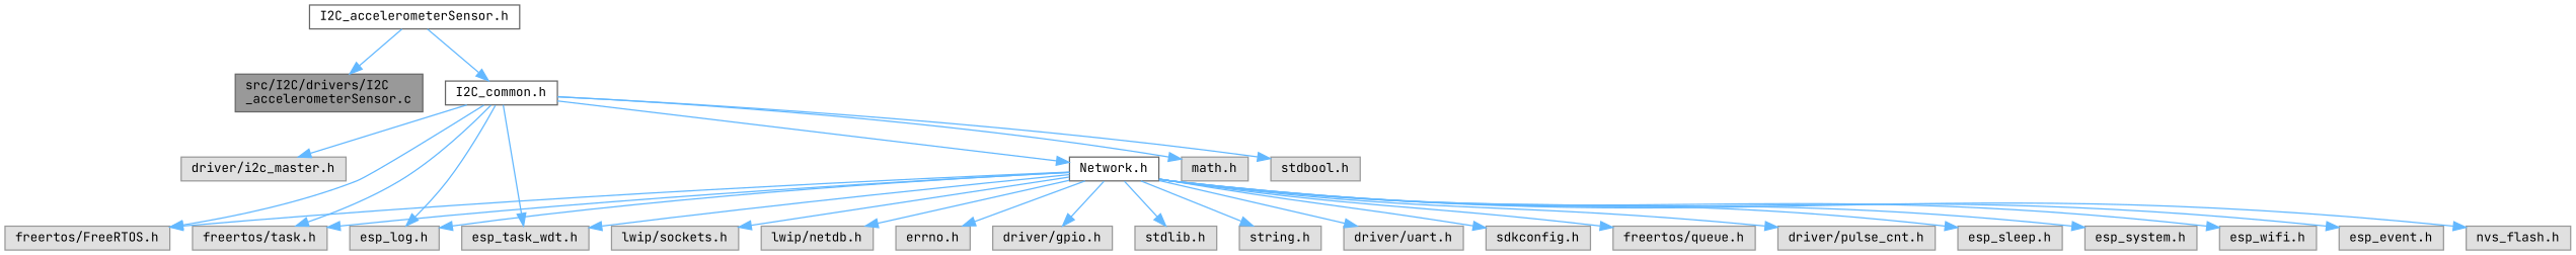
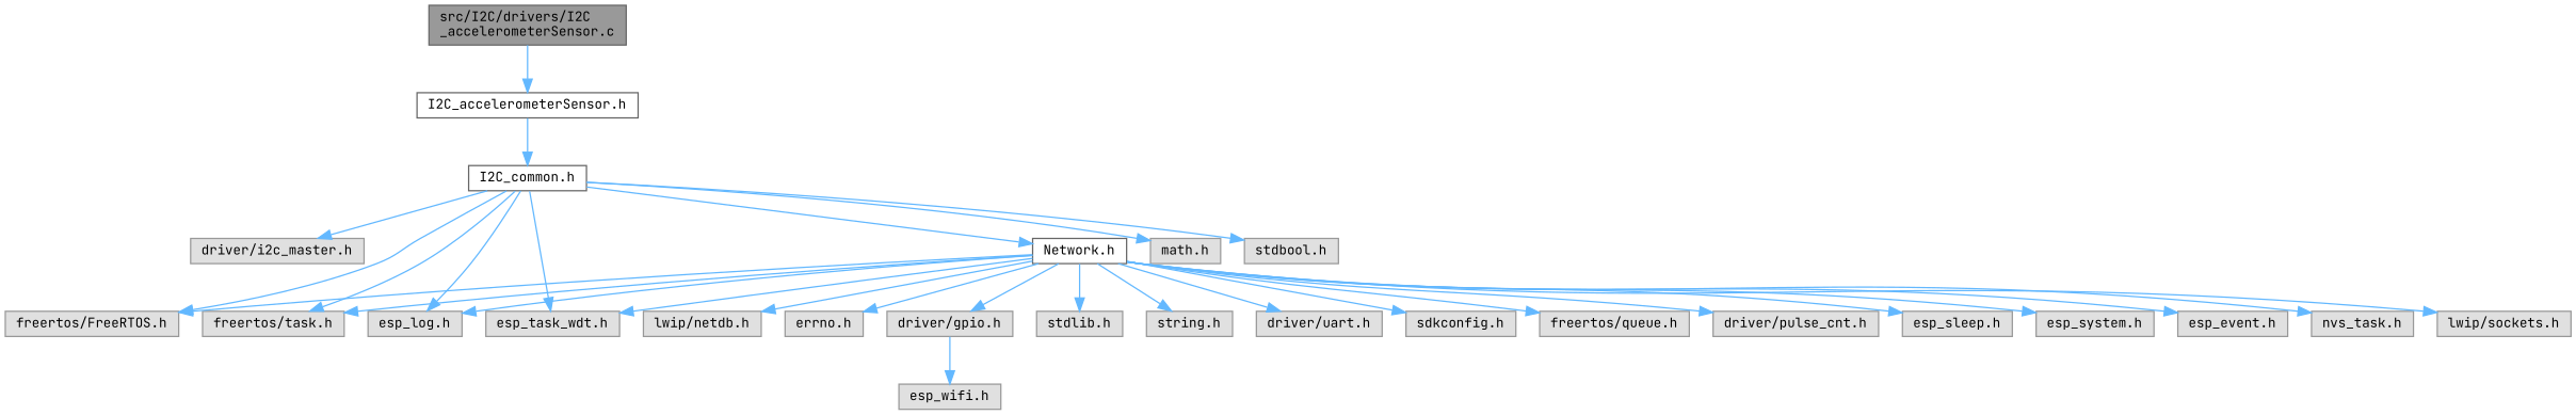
  digraph {
    fontname="JetBrains Mono"
    node [color=grey60 fillcolor="#E0E0E0" fontname="JetBrains Mono" fontsize=10 shape=box style=filled]
    edge [color=steelblue1 fontname="JetBrains Mono" fontsize=10 labelfontname=Helvetica labelfontsize=10 style=solid]
    n1 [color=gray40 fillcolor=grey60 fontcolor=black height=0.2 label="src/I2C/drivers/I2C\l_accelerometerSensor.c" width=0.4]
    n2 [color=grey40 fillcolor=white height=0.2 label="I2C_accelerometerSensor.h" width=0.4]
    n3 [color=grey40 fillcolor=white height=0.2 label="I2C_common.h" width=0.4]
    n4 [height=0.2 label="driver/i2c_master.h" width=0.4]
    n5 [height=0.2 label="freertos/FreeRTOS.h" width=0.4]
    n6 [height=0.2 label="freertos/task.h" width=0.4]
    n7 [height=0.2 label="esp_log.h" width=0.4]
    n8 [height=0.2 label="esp_task_wdt.h" width=0.4]
    n9 [height=0.2 label="math.h" width=0.4]
    n10 [color=grey40 fillcolor=white height=0.2 label="Network.h" width=0.4]
    n11 [height=0.2 label="stdbool.h" width=0.4]
    n12 [height=0.2 label="driver/gpio.h" width=0.4]
    n13 [height=0.2 label="stdlib.h" width=0.4]
    n14 [height=0.2 label="string.h" width=0.4]
    n15 [height=0.2 label="driver/uart.h" width=0.4]
    n16 [height=0.2 label="sdkconfig.h" width=0.4]
    n17 [height=0.2 label="freertos/queue.h" width=0.4]
    n18 [height=0.2 label="driver/pulse_cnt.h" width=0.4]
    n19 [height=0.2 label="esp_sleep.h" width=0.4]
    n20 [height=0.2 label="esp_system.h" width=0.4]
    n21 [height=0.2 label="esp_wifi.h" width=0.4]
    n22 [height=0.2 label="esp_event.h" width=0.4]
-   n23 [height=0.2 label="nvs_flash.h" width=0.4]
+   n23 [height=0.2 label="nvs_task.h" width=0.4]
    n24 [height=0.2 label="lwip/sockets.h" width=0.4]
    n25 [height=0.2 label="lwip/netdb.h" width=0.4]
    n26 [height=0.2 label="errno.h" width=0.4]
-   n2 -> n1
+   n1 -> n2
    n2 -> n3
    n3 -> n4
    n3 -> n5
    n3 -> n6
    n3 -> n7
    n3 -> n8
    n3 -> n9
    n3 -> n10
    n3 -> n11
    n10 -> n5
    n10 -> n6
    n10 -> n7
    n10 -> n8
    n10 -> n12
    n10 -> n13
    n10 -> n14
    n10 -> n15
    n10 -> n16
    n10 -> n17
    n10 -> n18
    n10 -> n19
    n10 -> n20
-   n10 -> n21
+   n12 -> n21
    n10 -> n22
    n10 -> n23
    n10 -> n24
    n10 -> n25
    n10 -> n26
  }
